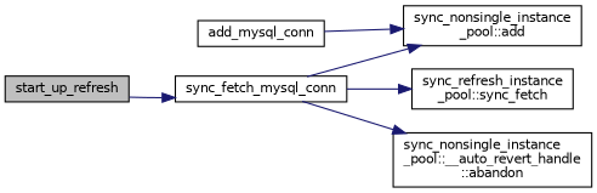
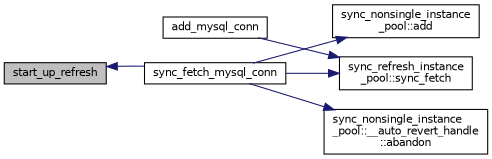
  digraph {
    rankdir=LR
    node [color=black fillcolor=white fontname=Helvetica fontsize=10 shape=record style=filled]
    edge [color=midnightblue fontname=Helvetica fontsize=10 labelfontname=Helvetica labelfontsize=10 style=solid]
    n1 [fillcolor=grey75 fontcolor=black height=0.2 label=start_up_refresh width=0.4]
    n2 [height=0.2 label=sync_fetch_mysql_conn width=0.4]
    n3 [height=0.2 label="sync_refresh_instance\l_pool::sync_fetch" width=0.4]
    n4 [height=0.2 label="sync_nonsingle_instance\l_pool::__auto_revert_handle\l::abandon" width=0.4]
    n5 [height=0.2 label="sync_nonsingle_instance\l_pool::add" width=0.4]
    n6 [height=0.2 label=add_mysql_conn width=0.4]
-   n1 -> n2
+   n2 -> n1
    n2 -> n3
    n2 -> n4
    n2 -> n5
-   n6 -> n5
+   n6 -> n3
  }
